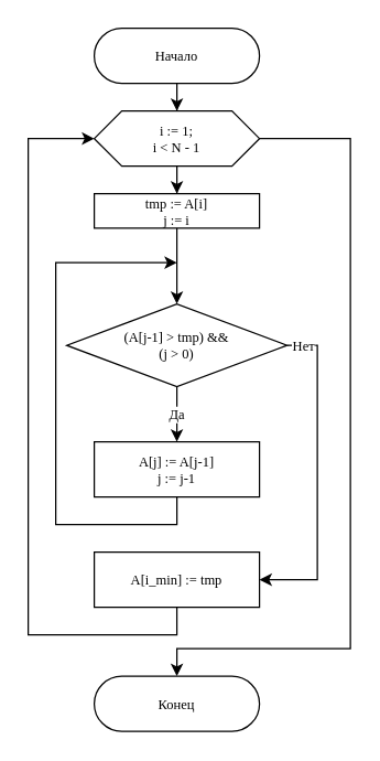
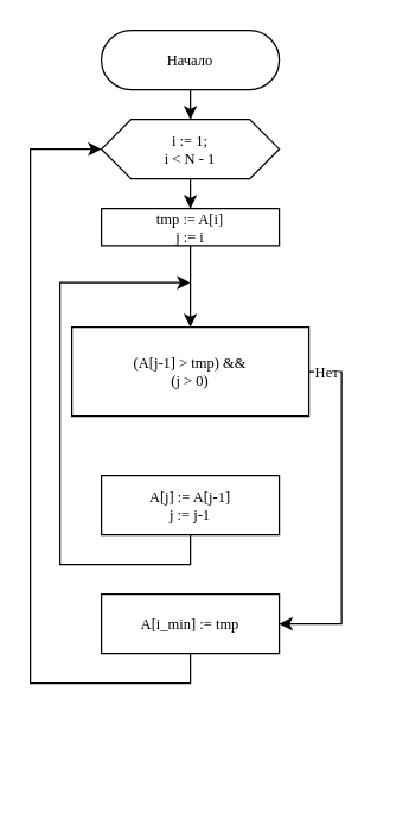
  <mxCell id="0" />
  <mxCell id="1" parent="0" />
  <mxCell id="2" value="" style="group" vertex="1" connectable="0" parent="1"><mxGeometry x="20" y="20" width="234" height="510" as="geometry" /></mxCell>
  <mxCell id="3" value="Начало" style="rounded=1;whiteSpace=wrap;html=1;arcSize=50;fontFamily=Consolas;fontSize=10;" parent="2" vertex="1"><mxGeometry x="47.98" width="120" height="40" as="geometry" /></mxCell>
  <mxCell id="4" value="&lt;div style=&quot;font-size: 10px&quot;&gt;i := 1;&lt;/div&gt;&lt;div style=&quot;font-size: 10px&quot;&gt;i &amp;lt; N - 1&lt;/div&gt;" style="shape=hexagon;perimeter=hexagonPerimeter2;whiteSpace=wrap;html=1;fixedSize=1;rounded=1;fontFamily=Consolas;arcSize=0;fontSize=10;" parent="2" vertex="1"><mxGeometry x="47.98" y="60" width="120" height="40" as="geometry" /></mxCell>
  <mxCell id="5" value="" style="edgeStyle=orthogonalEdgeStyle;rounded=0;orthogonalLoop=1;jettySize=auto;html=1;fontFamily=Consolas;fontSize=10;" parent="2" source="3" target="4" edge="1"><mxGeometry relative="1" as="geometry" /></mxCell>
  <mxCell id="6" value="&lt;div style=&quot;font-size: 10px;&quot;&gt;tmp := A[i]&lt;/div&gt;&lt;div style=&quot;font-size: 10px;&quot;&gt;j := i&lt;br style=&quot;font-size: 10px;&quot;&gt;&lt;/div&gt;" style="whiteSpace=wrap;html=1;rounded=1;fontFamily=Consolas;arcSize=0;fontSize=10;" parent="2" vertex="1"><mxGeometry x="47.98" y="120" width="120" height="25" as="geometry" /></mxCell>
  <mxCell id="7" value="" style="edgeStyle=orthogonalEdgeStyle;rounded=0;orthogonalLoop=1;jettySize=auto;html=1;fontFamily=Consolas;fontSize=10;" parent="2" source="4" target="6" edge="1"><mxGeometry relative="1" as="geometry" /></mxCell>
- <mxCell id="8" value="&lt;div style=&quot;font-size: 10px;&quot;&gt;(A[j-1] &amp;gt; tmp) &amp;amp;&amp;amp;&lt;/div&gt;&lt;div style=&quot;font-size: 10px;&quot;&gt;(j &amp;gt; 0)&lt;br style=&quot;font-size: 10px;&quot;&gt;&lt;/div&gt;" style="rhombus;whiteSpace=wrap;html=1;rounded=1;fontFamily=Consolas;arcSize=0;fontSize=10;" parent="2" vertex="1"><mxGeometry x="27.98" y="200" width="160" height="60" as="geometry" /></mxCell>
+ <mxCell id="8" value="&lt;div style=&quot;font-size: 10px;&quot;&gt;(A[j-1] &amp;gt; tmp) &amp;amp;&amp;amp;&lt;/div&gt;&lt;div style=&quot;font-size: 10px;&quot;&gt;(j &amp;gt; 0)&lt;br style=&quot;font-size: 10px;&quot;&gt;&lt;/div&gt;" style="whiteSpace=wrap;html=1;fontFamily=Consolas;arcSize=0;fontSize=10;rounded=0;" parent="2" vertex="1"><mxGeometry x="27.98" y="200" width="160" height="60" as="geometry" /></mxCell>
  <mxCell id="9" value="" style="edgeStyle=orthogonalEdgeStyle;rounded=0;orthogonalLoop=1;jettySize=auto;html=1;fontFamily=Consolas;entryX=0.5;entryY=0;entryDx=0;entryDy=0;fontSize=10;" parent="2" source="6" target="8" edge="1"><mxGeometry relative="1" as="geometry"><mxPoint x="108.0" y="180" as="targetPoint" /></mxGeometry></mxCell>
  <mxCell id="10" style="edgeStyle=orthogonalEdgeStyle;rounded=0;orthogonalLoop=1;jettySize=auto;html=1;fontFamily=Consolas;fontSize=10;" parent="2" source="11" edge="1"><mxGeometry relative="1" as="geometry"><mxPoint x="108" y="170" as="targetPoint" /><Array as="points"><mxPoint x="108" y="360" /><mxPoint x="20" y="360" /><mxPoint x="20" y="170" /></Array></mxGeometry></mxCell>
- <mxCell id="11" value="&lt;div style=&quot;font-size: 10px;&quot;&gt;A[j] := A[j-1]&lt;/div&gt;&lt;div style=&quot;font-size: 10px;&quot;&gt;j := j-1&lt;br style=&quot;font-size: 10px;&quot;&gt;&lt;/div&gt;" style="whiteSpace=wrap;html=1;fontFamily=Consolas;arcSize=0;fontSize=10;rounded=0;" parent="2" vertex="1"><mxGeometry x="47.98" y="300" width="120" height="40" as="geometry" /></mxCell>
- <mxCell id="12" value="Да" style="edgeStyle=orthogonalEdgeStyle;rounded=0;orthogonalLoop=1;jettySize=auto;html=1;fontFamily=Consolas;fontSize=10;" parent="2" source="8" target="11" edge="1"><mxGeometry relative="1" as="geometry"><mxPoint as="offset" /></mxGeometry></mxCell>
+ <mxCell id="11" value="&lt;div style=&quot;font-size: 10px;&quot;&gt;A[j] := A[j-1]&lt;/div&gt;&lt;div style=&quot;font-size: 10px;&quot;&gt;j := j-1&lt;br style=&quot;font-size: 10px;&quot;&gt;&lt;/div&gt;" style="whiteSpace=wrap;html=1;rounded=1;fontFamily=Consolas;arcSize=0;fontSize=10;" parent="2" vertex="1"><mxGeometry x="47.98" y="300" width="120" height="40" as="geometry" /></mxCell>
  <mxCell id="13" style="edgeStyle=orthogonalEdgeStyle;rounded=0;orthogonalLoop=1;jettySize=auto;html=1;fontFamily=Consolas;fontSize=10;exitX=0.5;exitY=1;exitDx=0;exitDy=0;entryX=0;entryY=0.5;entryDx=0;entryDy=0;" parent="2" source="14" edge="1" target="4"><mxGeometry relative="1" as="geometry"><mxPoint x="-26.02" y="80" as="targetPoint" /><Array as="points"><mxPoint x="108" y="440" /><mxPoint y="440" /><mxPoint y="80" /></Array></mxGeometry></mxCell>
  <mxCell id="14" value="A[i_min] := tmp" style="whiteSpace=wrap;html=1;rounded=1;fontFamily=Consolas;arcSize=0;fontSize=10;" parent="2" vertex="1"><mxGeometry x="47.98" y="380" width="120" height="40" as="geometry" /></mxCell>
  <mxCell id="15" value="Нет" style="edgeStyle=orthogonalEdgeStyle;rounded=0;orthogonalLoop=1;jettySize=auto;html=1;fontFamily=Consolas;entryX=1;entryY=0.5;entryDx=0;entryDy=0;exitX=1;exitY=0.5;exitDx=0;exitDy=0;fontSize=10;" parent="2" source="8" target="14" edge="1"><mxGeometry x="-0.897" relative="1" as="geometry"><mxPoint x="187.98" y="440" as="targetPoint" /><Array as="points"><mxPoint x="210" y="230" /><mxPoint x="210" y="400" /></Array><mxPoint x="167.98" y="200.0" as="sourcePoint" /><mxPoint as="offset" /></mxGeometry></mxCell>
- <mxCell id="16" value="Конец" style="rounded=1;whiteSpace=wrap;html=1;arcSize=50;fontFamily=Consolas;fontSize=10;" parent="2" vertex="1"><mxGeometry x="47.98" y="470" width="120" height="40" as="geometry" /></mxCell>
- <mxCell id="17" style="edgeStyle=orthogonalEdgeStyle;rounded=0;orthogonalLoop=1;jettySize=auto;html=1;fontFamily=Consolas;entryX=0.5;entryY=0;entryDx=0;entryDy=0;fontSize=10;" parent="2" source="4" target="16" edge="1"><mxGeometry relative="1" as="geometry"><mxPoint x="113.98" y="630" as="targetPoint" /><Array as="points"><mxPoint x="234" y="80" /><mxPoint x="234" y="450" /><mxPoint x="108" y="450" /></Array></mxGeometry></mxCell>
